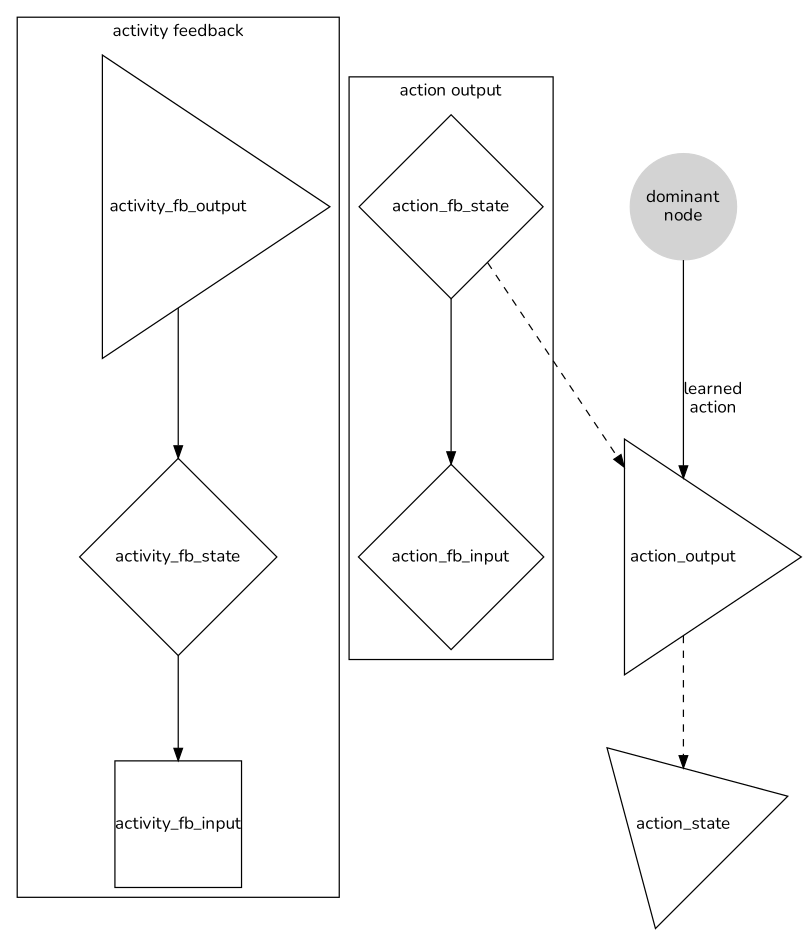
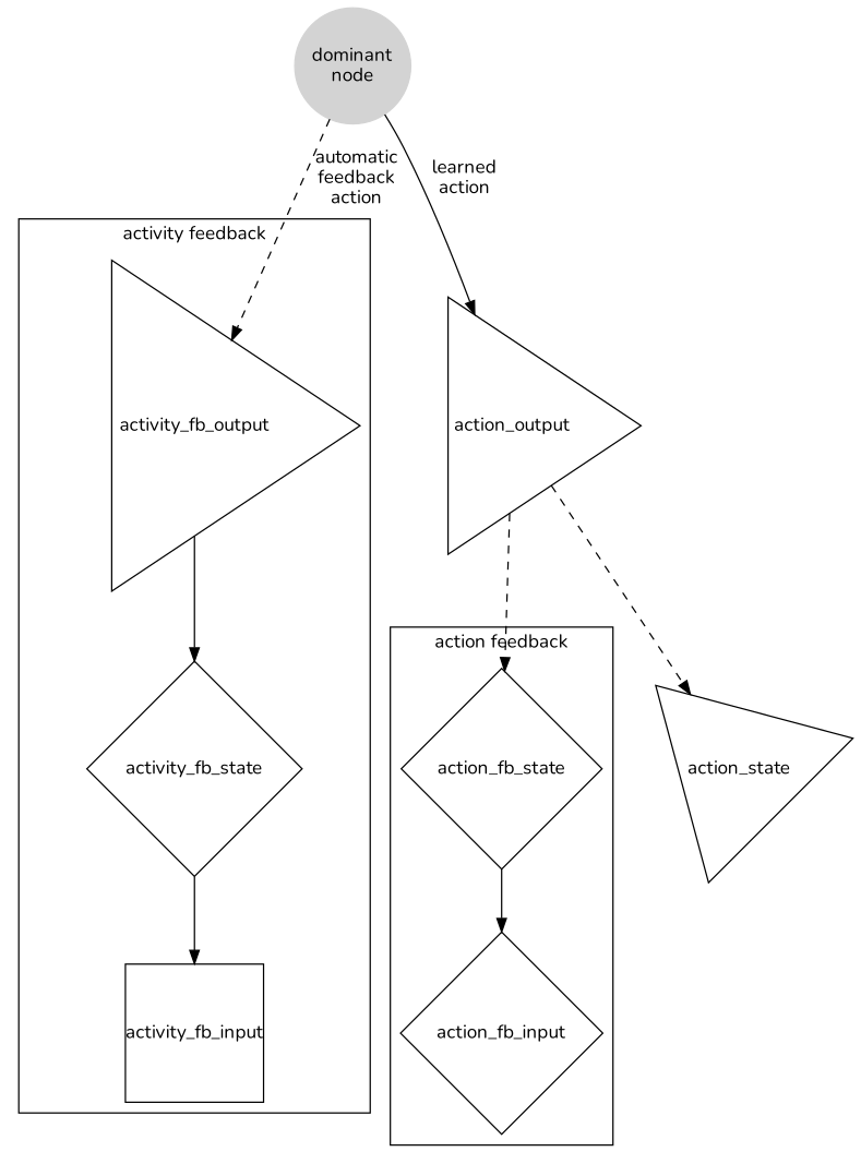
  digraph {
    fontname=Nunito
    rankdir=TB
    node [fontname=Nunito margin=0 orientation=45 regular=true shape=square]
    edge [fontname=Nunito]
    activity_fb_input [orientation=-90]
    activity_fb_output [orientation=-90 shape=triangle]
    activity_fb_state
    action_fb_input
    action_fb_state
    n6 [color=lightgrey label="dominant\nnode" shape=circle style=filled orientation="" regular=""]
    action_output [orientation=-90 shape=triangle]
    action_state [shape=triangle]
    subgraph cluster_1 {
      label="activity feedback"
      activity_fb_input
      activity_fb_output
      activity_fb_state
    }
    subgraph cluster_2 {
-     label="action output"
+     label="action feedback"
      action_fb_input
      action_fb_state
    }
    activity_fb_output -> activity_fb_state
    activity_fb_state -> activity_fb_input
    action_fb_state -> action_fb_input
+   n6 -> activity_fb_output [label="automatic\nfeedback\naction" style=dashed]
    n6 -> action_output [label="learned\naction"]
-   action_fb_state -> action_output [style=dashed]
+   action_output -> action_fb_state [style=dashed]
    action_output -> action_state [style=dashed]
  }
